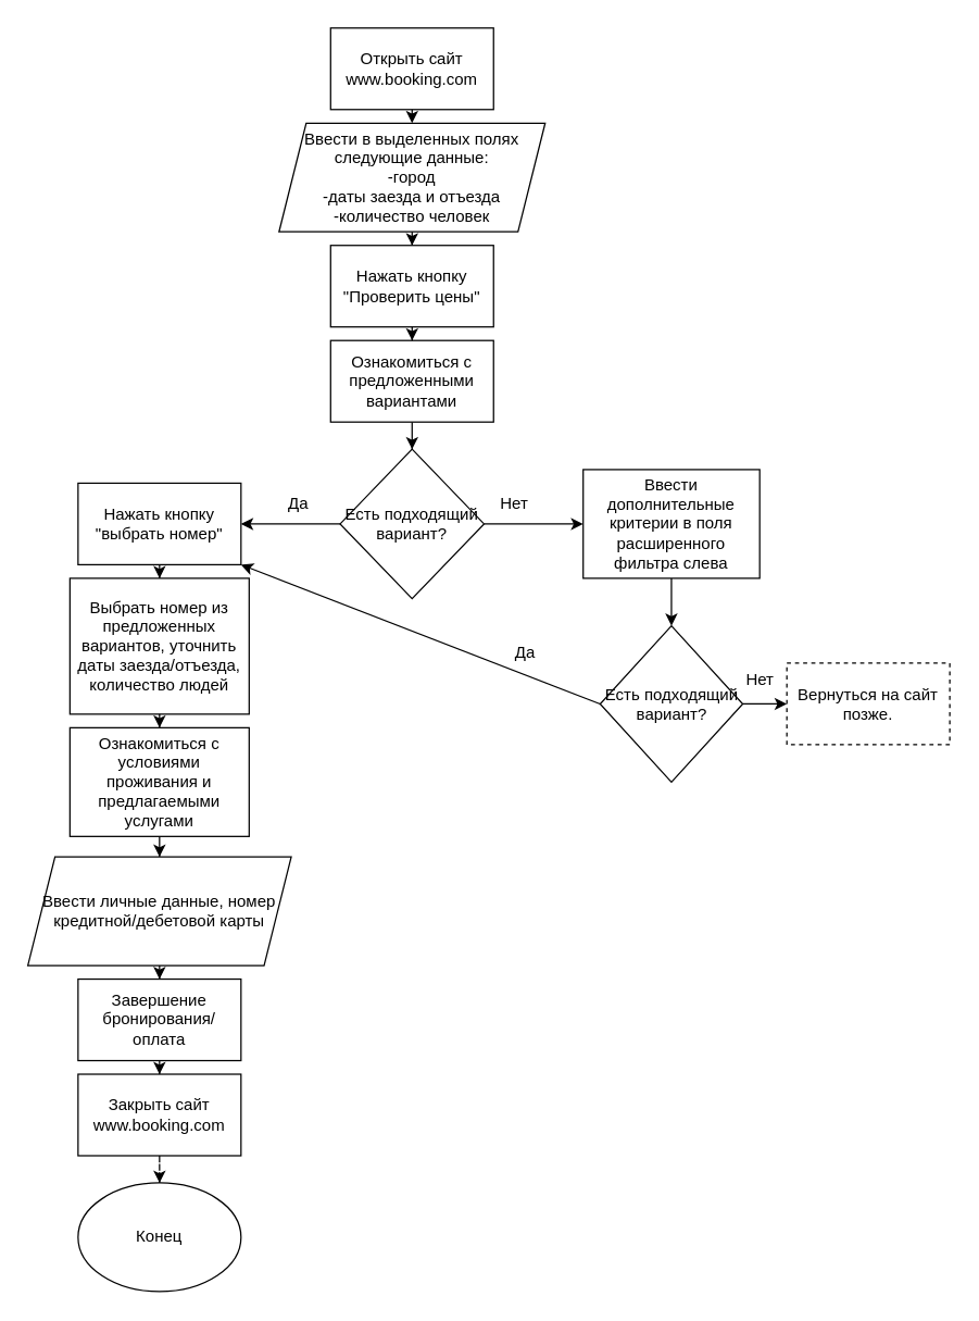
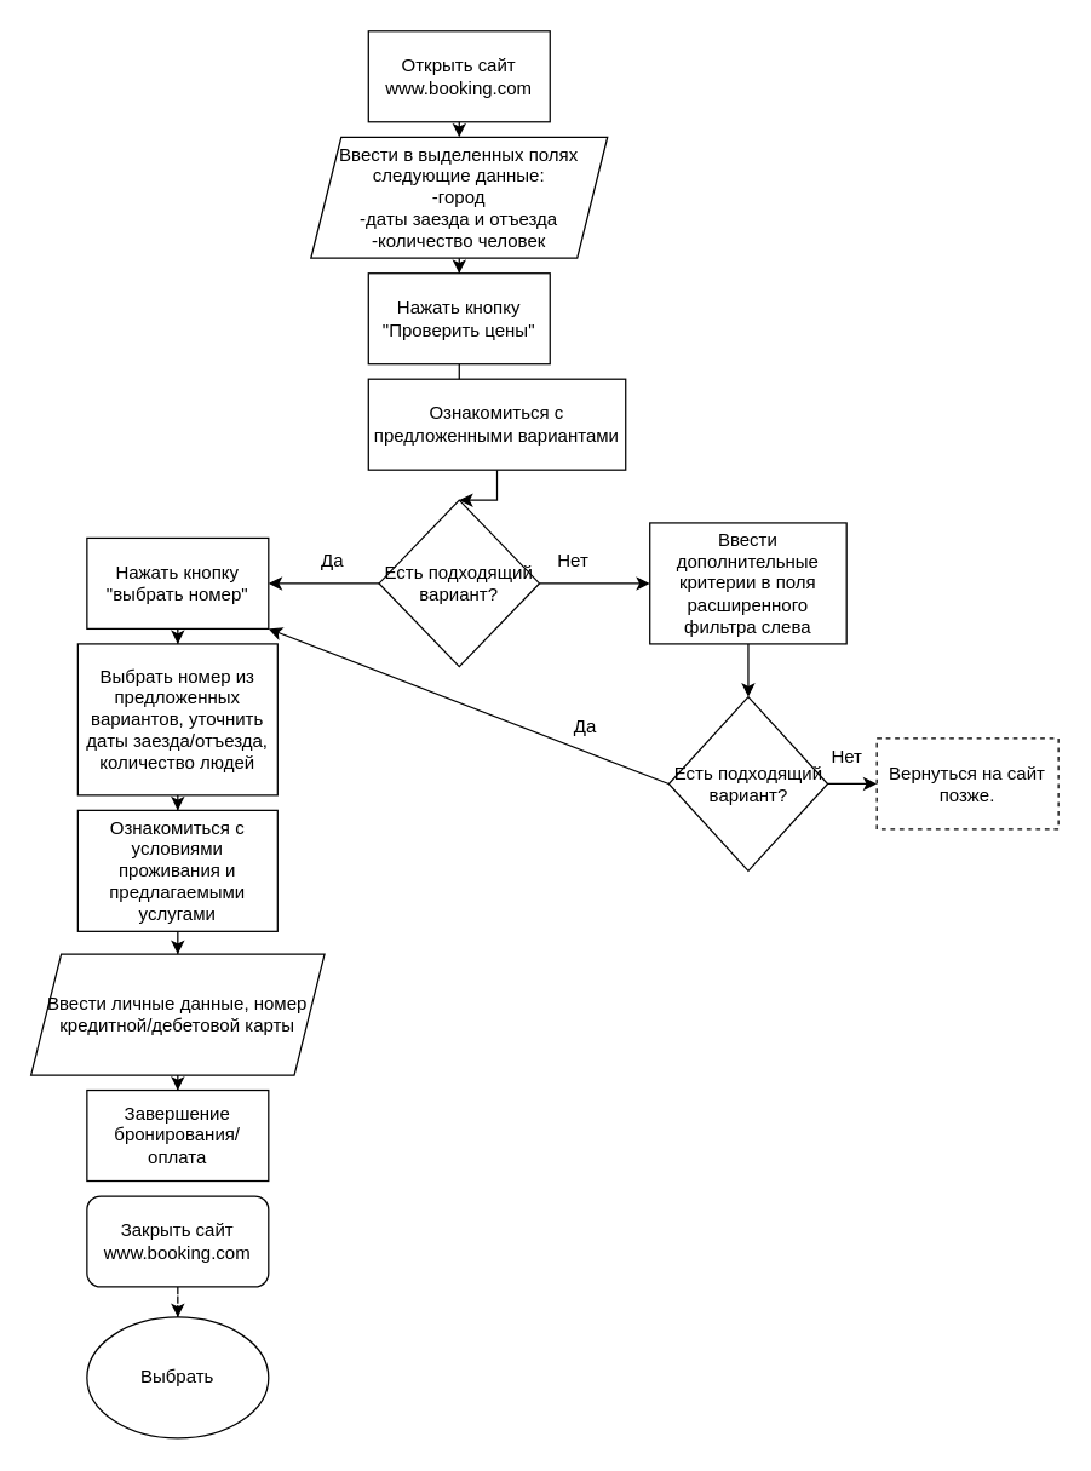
  <mxCell id="0" />
  <mxCell id="1" parent="0" />
  <mxCell id="2" value="" style="edgeStyle=orthogonalEdgeStyle;rounded=0;orthogonalLoop=1;jettySize=auto;html=1;" edge="1" parent="1" source="3" target="5"><mxGeometry relative="1" as="geometry" /></mxCell>
  <mxCell id="3" value="&lt;div&gt;Ввести в выделенных полях следующие данные:&lt;/div&gt;&lt;div&gt;&lt;span&gt;&#09;&lt;/span&gt;-город&lt;/div&gt;&lt;div&gt;&lt;span&gt;&#09;&lt;/span&gt;-даты заезда и отъезда&lt;/div&gt;&lt;div&gt;&lt;span&gt;&#09;&lt;/span&gt;-количество человек&lt;/div&gt;" style="shape=parallelogram;perimeter=parallelogramPerimeter;whiteSpace=wrap;html=1;fixedSize=1;" vertex="1" parent="1"><mxGeometry x="205" y="90" width="196" height="80" as="geometry" /></mxCell>
  <mxCell id="4" value="" style="edgeStyle=orthogonalEdgeStyle;rounded=0;orthogonalLoop=1;jettySize=auto;html=1;" edge="1" parent="1" source="5" target="7"><mxGeometry relative="1" as="geometry" /></mxCell>
  <mxCell id="5" value="Нажать кнопку &quot;Проверить цены&quot;" style="whiteSpace=wrap;html=1;" vertex="1" parent="1"><mxGeometry x="243" y="180" width="120" height="60" as="geometry" /></mxCell>
  <mxCell id="6" value="" style="edgeStyle=orthogonalEdgeStyle;rounded=0;orthogonalLoop=1;jettySize=auto;html=1;" edge="1" parent="1" source="7" target="10"><mxGeometry relative="1" as="geometry" /></mxCell>
- <mxCell id="7" value="Ознакомиться с предложенными вариантами" style="whiteSpace=wrap;html=1;" vertex="1" parent="1"><mxGeometry x="243" y="250" width="120" height="60" as="geometry" /></mxCell>
+ <mxCell id="7" value="Ознакомиться с предложенными вариантами" style="whiteSpace=wrap;html=1;" vertex="1" parent="1"><mxGeometry x="243" y="250" width="170" height="60" as="geometry" /></mxCell>
  <mxCell id="8" value="" style="edgeStyle=orthogonalEdgeStyle;rounded=0;orthogonalLoop=1;jettySize=auto;html=1;" edge="1" parent="1" source="10" target="12"><mxGeometry relative="1" as="geometry" /></mxCell>
  <mxCell id="9" value="" style="edgeStyle=orthogonalEdgeStyle;rounded=0;orthogonalLoop=1;jettySize=auto;html=1;" edge="1" parent="1" source="10" target="14"><mxGeometry relative="1" as="geometry" /></mxCell>
  <mxCell id="10" value="Есть подходящий вариант?" style="rhombus;whiteSpace=wrap;html=1;" vertex="1" parent="1"><mxGeometry x="250" y="330" width="106" height="110" as="geometry" /></mxCell>
  <mxCell id="11" value="" style="edgeStyle=orthogonalEdgeStyle;rounded=0;orthogonalLoop=1;jettySize=auto;html=1;" edge="1" parent="1" source="12" target="23"><mxGeometry relative="1" as="geometry" /></mxCell>
  <mxCell id="12" value="Нажать кнопку &quot;выбрать номер&quot;" style="whiteSpace=wrap;html=1;" vertex="1" parent="1"><mxGeometry x="57" y="355" width="120" height="60" as="geometry" /></mxCell>
  <mxCell id="13" value="" style="edgeStyle=orthogonalEdgeStyle;rounded=0;orthogonalLoop=1;jettySize=auto;html=1;" edge="1" parent="1" source="14" target="18"><mxGeometry relative="1" as="geometry" /></mxCell>
  <mxCell id="14" value="Ввести дополнительные критерии в поля расширенного фильтра слева" style="whiteSpace=wrap;html=1;" vertex="1" parent="1"><mxGeometry x="429" y="345" width="130" height="80" as="geometry" /></mxCell>
  <mxCell id="15" value="Нет" style="text;html=1;align=center;verticalAlign=middle;resizable=0;points=[];autosize=1;" vertex="1" parent="1"><mxGeometry x="358" y="360" width="40" height="20" as="geometry" /></mxCell>
  <mxCell id="16" value="Да" style="text;html=1;align=center;verticalAlign=middle;resizable=0;points=[];autosize=1;" vertex="1" parent="1"><mxGeometry x="204" y="360" width="30" height="20" as="geometry" /></mxCell>
  <mxCell id="17" value="" style="edgeStyle=orthogonalEdgeStyle;rounded=0;orthogonalLoop=1;jettySize=auto;html=1;" edge="1" parent="1" source="18" target="21"><mxGeometry relative="1" as="geometry" /></mxCell>
  <mxCell id="18" value="Есть подходящий вариант?" style="rhombus;whiteSpace=wrap;html=1;" vertex="1" parent="1"><mxGeometry x="441.5" y="460" width="105" height="115" as="geometry" /></mxCell>
  <mxCell id="19" value="" style="endArrow=classic;html=1;entryX=1;entryY=1;entryDx=0;entryDy=0;exitX=0;exitY=0.5;exitDx=0;exitDy=0;" edge="1" parent="1" source="18" target="12"><mxGeometry width="50" height="50" relative="1" as="geometry"><mxPoint x="439" y="520" as="sourcePoint" /><mxPoint x="329" y="430" as="targetPoint" /></mxGeometry></mxCell>
  <mxCell id="20" value="Да" style="text;html=1;align=center;verticalAlign=middle;resizable=0;points=[];autosize=1;" vertex="1" parent="1"><mxGeometry x="371" y="470" width="30" height="20" as="geometry" /></mxCell>
  <mxCell id="21" value="Вернуться на сайт позже." style="whiteSpace=wrap;html=1;dashed=1;" vertex="1" parent="1"><mxGeometry x="579" y="487.5" width="120" height="60" as="geometry" /></mxCell>
  <mxCell id="22" value="" style="edgeStyle=orthogonalEdgeStyle;rounded=0;orthogonalLoop=1;jettySize=auto;html=1;" edge="1" parent="1" source="23" target="26"><mxGeometry relative="1" as="geometry" /></mxCell>
  <mxCell id="23" value="Выбрать номер из предложенных вариантов, уточнить даты заезда/отъезда, количество людей" style="whiteSpace=wrap;html=1;" vertex="1" parent="1"><mxGeometry x="51" y="425" width="132" height="100" as="geometry" /></mxCell>
  <mxCell id="24" value="" style="endArrow=classic;html=1;exitX=0.5;exitY=1;exitDx=0;exitDy=0;entryX=0.5;entryY=0;entryDx=0;entryDy=0;" edge="1" parent="1" source="32" target="3"><mxGeometry width="50" height="50" relative="1" as="geometry"><mxPoint x="303" y="80" as="sourcePoint" /><mxPoint x="329" y="130" as="targetPoint" /></mxGeometry></mxCell>
  <mxCell id="25" value="" style="edgeStyle=orthogonalEdgeStyle;rounded=0;orthogonalLoop=1;jettySize=auto;html=1;" edge="1" parent="1" source="26" target="28"><mxGeometry relative="1" as="geometry" /></mxCell>
  <mxCell id="26" value="Ознакомиться с условиями проживания и предлагаемыми услугами" style="whiteSpace=wrap;html=1;" vertex="1" parent="1"><mxGeometry x="51" y="535" width="132" height="80" as="geometry" /></mxCell>
  <mxCell id="27" value="" style="edgeStyle=orthogonalEdgeStyle;rounded=0;orthogonalLoop=1;jettySize=auto;html=1;" edge="1" parent="1" source="28" target="30"><mxGeometry relative="1" as="geometry" /></mxCell>
  <mxCell id="28" value="Ввести личные данные, номер кредитной/дебетовой карты" style="shape=parallelogram;perimeter=parallelogramPerimeter;whiteSpace=wrap;html=1;fixedSize=1;" vertex="1" parent="1"><mxGeometry x="20" y="630" width="194" height="80" as="geometry" /></mxCell>
- <mxCell id="29" value="" style="edgeStyle=orthogonalEdgeStyle;rounded=0;orthogonalLoop=1;jettySize=auto;html=1;" edge="1" parent="1" source="30" target="34"><mxGeometry relative="1" as="geometry" /></mxCell>
  <mxCell id="30" value="Завершение бронирования/оплата" style="whiteSpace=wrap;html=1;" vertex="1" parent="1"><mxGeometry x="57" y="720" width="120" height="60" as="geometry" /></mxCell>
- <mxCell id="31" value="Конец" style="ellipse;whiteSpace=wrap;html=1;" vertex="1" parent="1"><mxGeometry x="57" y="870" width="120" height="80" as="geometry" /></mxCell>
+ <mxCell id="31" value="Выбрать" style="ellipse;whiteSpace=wrap;html=1;" vertex="1" parent="1"><mxGeometry x="57" y="870" width="120" height="80" as="geometry" /></mxCell>
  <mxCell id="32" value="&lt;span&gt;Открыть сайт www.booking.com&lt;/span&gt;" style="rounded=0;whiteSpace=wrap;html=1;" vertex="1" parent="1"><mxGeometry x="243" y="20" width="120" height="60" as="geometry" /></mxCell>
  <mxCell id="33" value="" style="edgeStyle=orthogonalEdgeStyle;rounded=0;orthogonalLoop=1;jettySize=auto;html=1;dashed=1;" edge="1" parent="1" source="34" target="31"><mxGeometry relative="1" as="geometry" /></mxCell>
- <mxCell id="34" value="&lt;span&gt;Закрыть сайт www.booking.com&lt;/span&gt;" style="rounded=0;whiteSpace=wrap;html=1;" vertex="1" parent="1"><mxGeometry x="57" y="790" width="120" height="60" as="geometry" /></mxCell>
+ <mxCell id="34" value="&lt;span&gt;Закрыть сайт www.booking.com&lt;/span&gt;" style="whiteSpace=wrap;html=1;rounded=1;" vertex="1" parent="1"><mxGeometry x="57" y="790" width="120" height="60" as="geometry" /></mxCell>
  <mxCell id="35" value="Нет" style="text;html=1;align=center;verticalAlign=middle;resizable=0;points=[];autosize=1;" vertex="1" parent="1"><mxGeometry x="539" y="490" width="40" height="20" as="geometry" /></mxCell>
